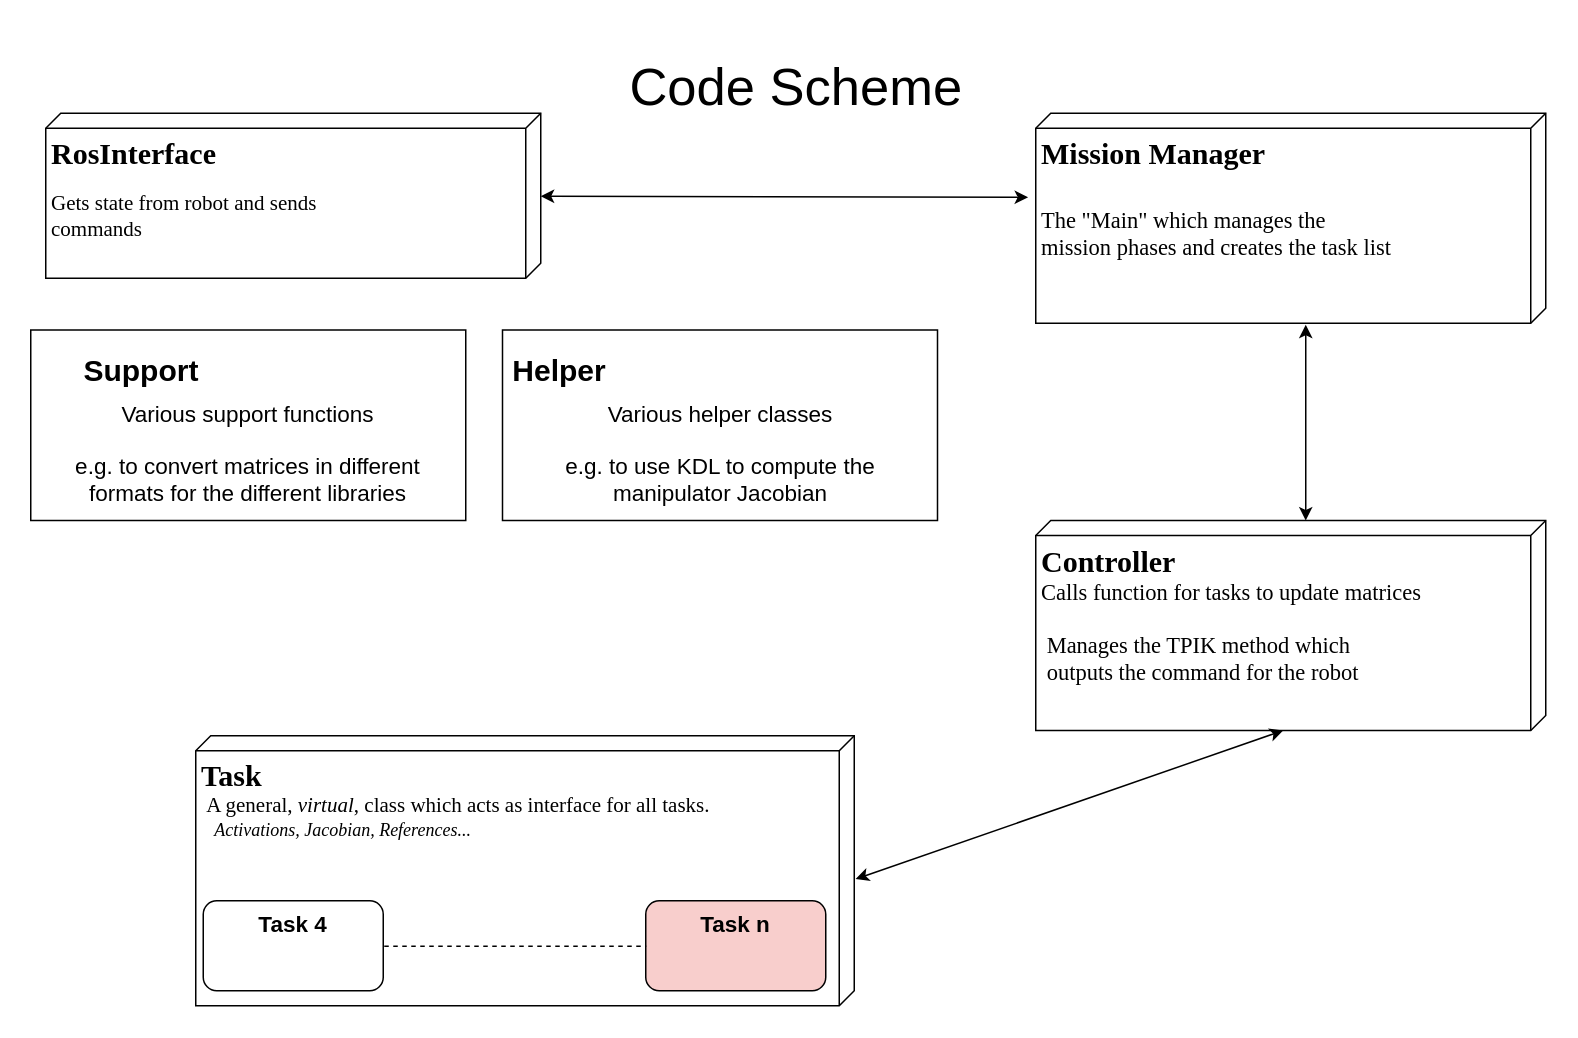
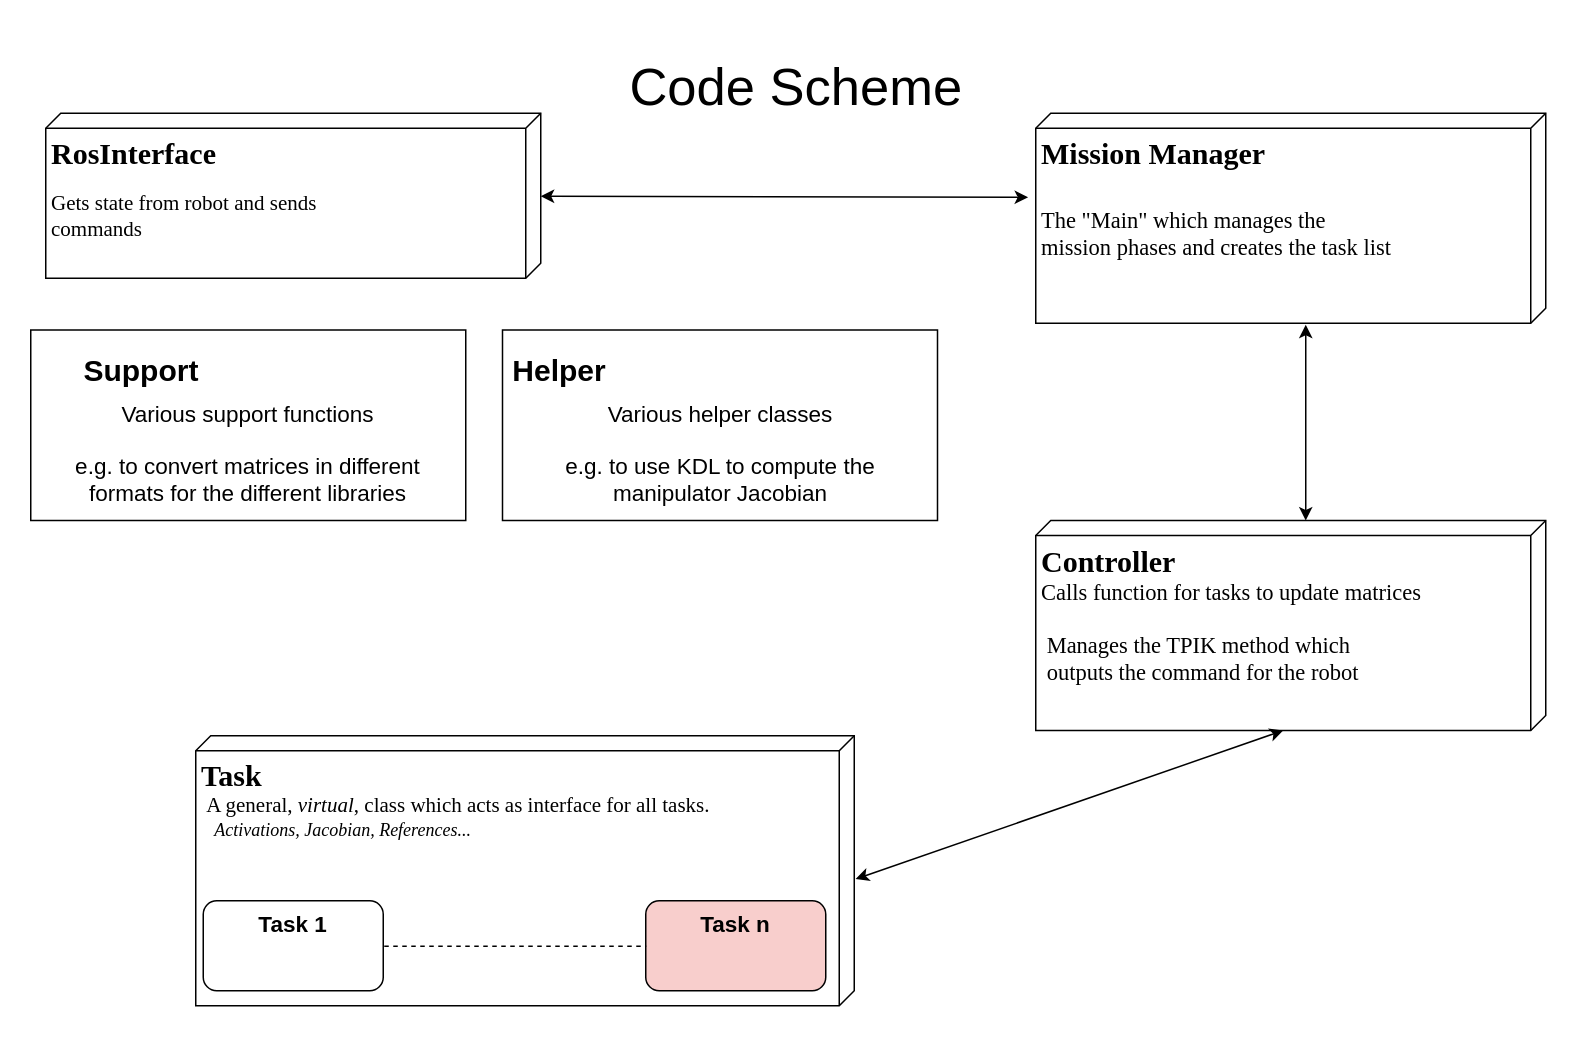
  <mxCell id="0" />
  <mxCell id="1" parent="0" />
  <mxCell id="2" style="edgeStyle=orthogonalEdgeStyle;rounded=0;orthogonalLoop=1;jettySize=auto;html=1;exitX=0;exitY=0;exitDx=110;exitDy=170;exitPerimeter=0;entryX=0.5;entryY=0;entryDx=0;entryDy=0;shape=link;strokeColor=none;" parent="1" source="3" target="13" edge="1"><mxGeometry relative="1" as="geometry" /></mxCell>
  <mxCell id="3" value="&lt;div align=&quot;left&quot;&gt;&lt;b&gt;&lt;font style=&quot;font-size: 20px&quot;&gt;RosInterface&lt;/font&gt;&lt;/b&gt;&lt;span&gt;&lt;b&gt;&lt;br&gt;&lt;/b&gt;&lt;/span&gt;&lt;/div&gt;&lt;div align=&quot;left&quot;&gt;&lt;span&gt;&lt;br&gt;&lt;/span&gt;&lt;/div&gt;&lt;div style=&quot;font-size: 14px&quot; align=&quot;left&quot;&gt;&lt;span&gt;Gets &lt;/span&gt;state&lt;span&gt; from robot and sends &lt;br&gt;&lt;/span&gt;&lt;/div&gt;&lt;div style=&quot;font-size: 14px&quot; align=&quot;left&quot;&gt;&lt;span&gt;commands&lt;br&gt;&lt;/span&gt;&lt;/div&gt;" style="verticalAlign=top;align=left;spacingTop=8;spacingLeft=2;spacingRight=12;shape=cube;size=10;direction=south;fontStyle=0;html=1;rounded=0;shadow=0;comic=0;labelBackgroundColor=none;strokeColor=#000000;strokeWidth=1;fillColor=#ffffff;fontFamily=Verdana;fontSize=12;fontColor=#000000;" parent="1" vertex="1"><mxGeometry x="30" y="75" width="330" height="110" as="geometry" /></mxCell>
  <mxCell id="4" value="&lt;div style=&quot;font-size: 20px&quot; align=&quot;left&quot;&gt;&lt;font style=&quot;font-size: 20px&quot;&gt;&lt;b&gt;Mission Manager&lt;/b&gt;&lt;span&gt;&lt;b&gt;&lt;br&gt;&lt;/b&gt;&lt;/span&gt;&lt;/font&gt;&lt;/div&gt;&lt;div style=&quot;font-size: 20px&quot; align=&quot;left&quot;&gt;&lt;font style=&quot;font-size: 20px&quot;&gt;&lt;span&gt;&lt;br&gt;&lt;/span&gt;&lt;/font&gt;&lt;/div&gt;&lt;div style=&quot;font-size: 15px&quot; align=&quot;left&quot;&gt;&lt;font style=&quot;font-size: 15px&quot;&gt;&lt;span&gt;&lt;font style=&quot;font-size: 15px&quot;&gt;The &quot;Main&quot; which manages the &lt;br&gt;&lt;/font&gt;&lt;/span&gt;&lt;/font&gt;&lt;/div&gt;&lt;div style=&quot;font-size: 15px&quot; align=&quot;left&quot;&gt;&lt;font style=&quot;font-size: 15px&quot;&gt;&lt;span&gt;&lt;font style=&quot;font-size: 15px&quot;&gt;mission phases&lt;/font&gt; and creates the task list&lt;br&gt;&lt;/span&gt;&lt;/font&gt;&lt;/div&gt;&lt;font size=&quot;1&quot;&gt;&lt;/font&gt;" style="verticalAlign=top;align=left;spacingTop=8;spacingLeft=2;spacingRight=12;shape=cube;size=10;direction=south;fontStyle=0;html=1;rounded=0;shadow=0;comic=0;labelBackgroundColor=none;strokeColor=#000000;strokeWidth=1;fillColor=#ffffff;fontFamily=Verdana;fontSize=12;fontColor=#000000;" parent="1" vertex="1"><mxGeometry x="690" y="75" width="340" height="140" as="geometry" /></mxCell>
  <mxCell id="5" value="&lt;div style=&quot;font-size: 20px&quot;&gt;&lt;b&gt;Task&lt;/b&gt;&lt;/div&gt;&lt;div style=&quot;font-size: 14px&quot;&gt;&amp;nbsp;A general, &lt;i&gt;virtual&lt;/i&gt;, class which acts as interface for all tasks.&lt;/div&gt;&lt;div&gt;&lt;i&gt;&amp;nbsp;&amp;nbsp; Activations, Jacobian, References...&lt;/i&gt;&lt;br&gt;&lt;/div&gt;" style="verticalAlign=top;align=left;spacingTop=8;spacingLeft=2;spacingRight=12;shape=cube;size=10;direction=south;fontStyle=0;html=1;rounded=0;shadow=0;comic=0;labelBackgroundColor=none;strokeColor=#000000;strokeWidth=1;fillColor=#ffffff;fontFamily=Verdana;fontSize=12;fontColor=#000000;" parent="1" vertex="1"><mxGeometry x="130" y="490" width="439" height="180" as="geometry" /></mxCell>
  <mxCell id="6" value="" style="endArrow=classic;startArrow=classic;html=1;entryX=0.4;entryY=1.015;entryDx=0;entryDy=0;entryPerimeter=0;" parent="1" source="3" target="4" edge="1"><mxGeometry width="50" height="50" relative="1" as="geometry"><mxPoint x="375" y="112.5" as="sourcePoint" /><mxPoint x="425" y="62.5" as="targetPoint" /></mxGeometry></mxCell>
  <mxCell id="7" value="&lt;div style=&quot;font-size: 20px&quot; align=&quot;left&quot;&gt;&lt;b&gt;Controller&lt;/b&gt;&lt;font style=&quot;font-size: 20px&quot;&gt;&lt;span&gt;&lt;b&gt;&lt;br&gt;&lt;/b&gt;&lt;/span&gt;&lt;/font&gt;&lt;/div&gt;&lt;div style=&quot;font-size: 15px&quot; align=&quot;left&quot;&gt;&lt;font style=&quot;font-size: 15px&quot;&gt;&lt;span&gt;&lt;/span&gt;&lt;/font&gt; Calls function for tasks to update matrices&lt;/div&gt;&lt;div style=&quot;font-size: 14px&quot; align=&quot;left&quot;&gt;&lt;br&gt;&lt;/div&gt;&lt;div style=&quot;font-size: 15px&quot; align=&quot;left&quot;&gt;&lt;font style=&quot;font-size: 15px&quot;&gt;&lt;span&gt;&lt;font style=&quot;font-size: 15px&quot;&gt;&amp;nbsp;Manages the TPIK method which&lt;/font&gt;&lt;/span&gt;&lt;/font&gt;&lt;/div&gt;&lt;div style=&quot;font-size: 15px&quot; align=&quot;left&quot;&gt;&lt;font style=&quot;font-size: 15px&quot;&gt;&lt;span&gt;&lt;font style=&quot;font-size: 15px&quot;&gt;&amp;nbsp;outputs the command for the robot&lt;br&gt;&lt;/font&gt;&lt;/span&gt;&lt;/font&gt;&lt;/div&gt;" style="verticalAlign=top;align=left;spacingTop=8;spacingLeft=2;spacingRight=12;shape=cube;size=10;direction=south;fontStyle=0;html=1;rounded=0;shadow=0;comic=0;labelBackgroundColor=none;strokeColor=#000000;strokeWidth=1;fillColor=#ffffff;fontFamily=Verdana;fontSize=12;fontColor=#000000;" parent="1" vertex="1"><mxGeometry x="690" y="346.5" width="340" height="140" as="geometry" /></mxCell>
- <mxCell id="8" value="&lt;div style=&quot;font-size: 15px&quot;&gt;&lt;font style=&quot;font-size: 15px&quot;&gt;&lt;b&gt;Task 4&lt;/b&gt;&lt;/font&gt;&lt;/div&gt;&lt;div style=&quot;font-size: 15px&quot;&gt;&lt;font style=&quot;font-size: 15px&quot;&gt;&lt;b&gt;&lt;br&gt;&lt;/b&gt;&lt;/font&gt;&lt;/div&gt;" style="rounded=1;whiteSpace=wrap;html=1;verticalAlign=top;" parent="1" vertex="1"><mxGeometry x="135" y="600" width="120" height="60" as="geometry" /></mxCell>
+ <mxCell id="8" value="&lt;div style=&quot;font-size: 15px&quot;&gt;&lt;font style=&quot;font-size: 15px&quot;&gt;&lt;b&gt;Task 1&lt;/b&gt;&lt;/font&gt;&lt;/div&gt;&lt;div style=&quot;font-size: 15px&quot;&gt;&lt;font style=&quot;font-size: 15px&quot;&gt;&lt;b&gt;&lt;br&gt;&lt;/b&gt;&lt;/font&gt;&lt;/div&gt;" style="rounded=1;whiteSpace=wrap;html=1;verticalAlign=top;" parent="1" vertex="1"><mxGeometry x="135" y="600" width="120" height="60" as="geometry" /></mxCell>
  <mxCell id="9" value="&lt;font style=&quot;font-size: 15px&quot;&gt;&lt;b&gt;Task n&lt;/b&gt;&lt;/font&gt;" style="rounded=1;whiteSpace=wrap;html=1;verticalAlign=top;fillColor=#f8cecc;" parent="1" vertex="1"><mxGeometry x="430" y="600" width="120" height="60" as="geometry" /></mxCell>
  <mxCell id="10" value="" style="endArrow=none;dashed=1;html=1;exitX=1;exitY=0.5;exitDx=0;exitDy=0;entryX=0;entryY=0.5;entryDx=0;entryDy=0;" parent="1" edge="1"><mxGeometry width="50" height="50" relative="1" as="geometry"><mxPoint x="255.667" y="630.333" as="sourcePoint" /><mxPoint x="430.333" y="630.333" as="targetPoint" /></mxGeometry></mxCell>
  <mxCell id="11" value="" style="endArrow=classic;startArrow=classic;html=1;exitX=0;exitY=0;exitDx=0;exitDy=160;exitPerimeter=0;" parent="1" source="7" edge="1"><mxGeometry width="50" height="50" relative="1" as="geometry"><mxPoint x="30" y="680" as="sourcePoint" /><mxPoint x="870" y="216" as="targetPoint" /></mxGeometry></mxCell>
  <mxCell id="12" value="" style="endArrow=classic;startArrow=classic;html=1;entryX=0;entryY=0;entryDx=140;entryDy=175;entryPerimeter=0;exitX=0.531;exitY=-0.002;exitDx=0;exitDy=0;exitPerimeter=0;" parent="1" source="5" target="7" edge="1"><mxGeometry width="50" height="50" relative="1" as="geometry"><mxPoint x="30" y="680" as="sourcePoint" /><mxPoint x="80" y="630" as="targetPoint" /></mxGeometry></mxCell>
  <mxCell id="13" value="&lt;p style=&quot;line-height: 0% ; font-size: 20px&quot; align=&quot;left&quot;&gt;&lt;b&gt;&lt;font style=&quot;font-size: 20px ; line-height: 0%&quot;&gt;&amp;nbsp;Support&lt;/font&gt;&lt;/b&gt;&lt;/p&gt;&lt;div style=&quot;font-size: 15px&quot;&gt;Various support functions &lt;br&gt;&lt;/div&gt;&lt;div style=&quot;font-size: 14px&quot;&gt;&lt;br&gt;&lt;/div&gt;&lt;div style=&quot;font-size: 15px&quot;&gt;e.g. to convert matrices in different &lt;br&gt;&lt;/div&gt;&lt;div style=&quot;font-size: 15px&quot;&gt;formats for the different libraries&lt;br&gt;&lt;/div&gt;" style="rounded=0;whiteSpace=wrap;html=1;horizontal=1;verticalAlign=top;fontStyle=0" parent="1" vertex="1"><mxGeometry x="20" y="219.5" width="290" height="127" as="geometry" /></mxCell>
  <mxCell id="14" value="&lt;p style=&quot;line-height: 0% ; font-size: 20px&quot; align=&quot;left&quot;&gt;&lt;b&gt;&amp;nbsp;Helper&lt;/b&gt;&lt;/p&gt;&lt;div style=&quot;font-size: 15px&quot;&gt;Various helper classes&lt;br&gt;&lt;/div&gt;&lt;div style=&quot;font-size: 14px&quot;&gt;&lt;br&gt;&lt;/div&gt;&lt;div style=&quot;font-size: 15px&quot;&gt;e.g. to use KDL to compute the manipulator Jacobian&lt;br&gt;&lt;/div&gt;" style="rounded=0;whiteSpace=wrap;html=1;horizontal=1;verticalAlign=top;fontStyle=0" parent="1" vertex="1"><mxGeometry x="334.5" y="219.5" width="290" height="127" as="geometry" /></mxCell>
  <mxCell id="15" value="&lt;p style=&quot;line-height: 0%&quot;&gt;Code Scheme&lt;br style=&quot;font-size: 35px&quot;&gt;&lt;/p&gt;&lt;p&gt;&lt;/p&gt;" style="text;html=1;resizable=0;points=[];autosize=1;align=center;verticalAlign=top;spacingTop=-4;fontSize=35;" parent="1" vertex="1"><mxGeometry x="410" y="20" width="240" height="70" as="geometry" /></mxCell>
